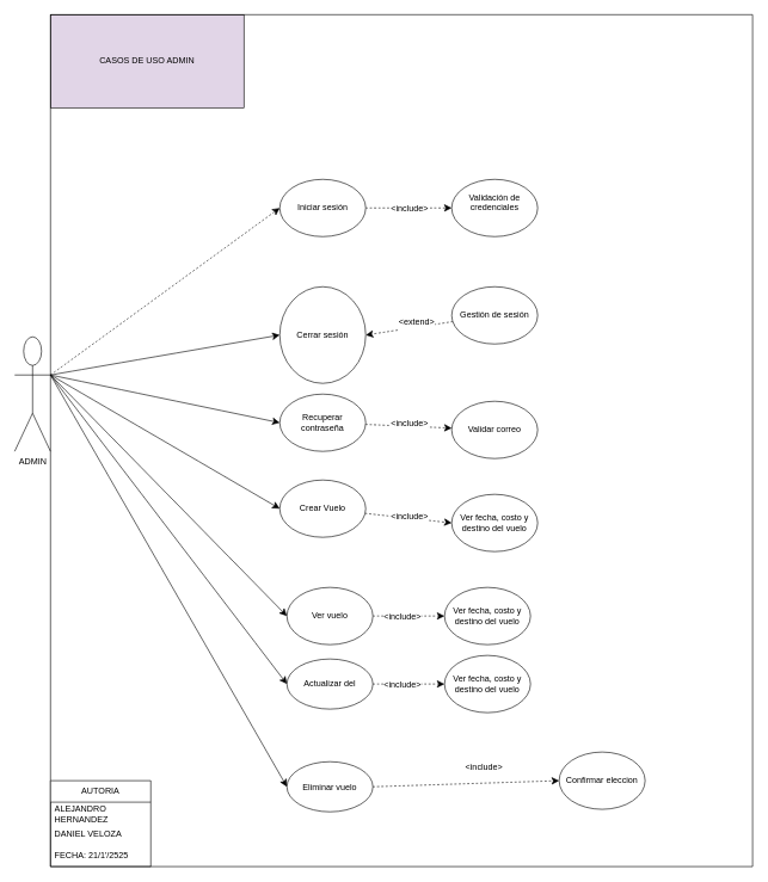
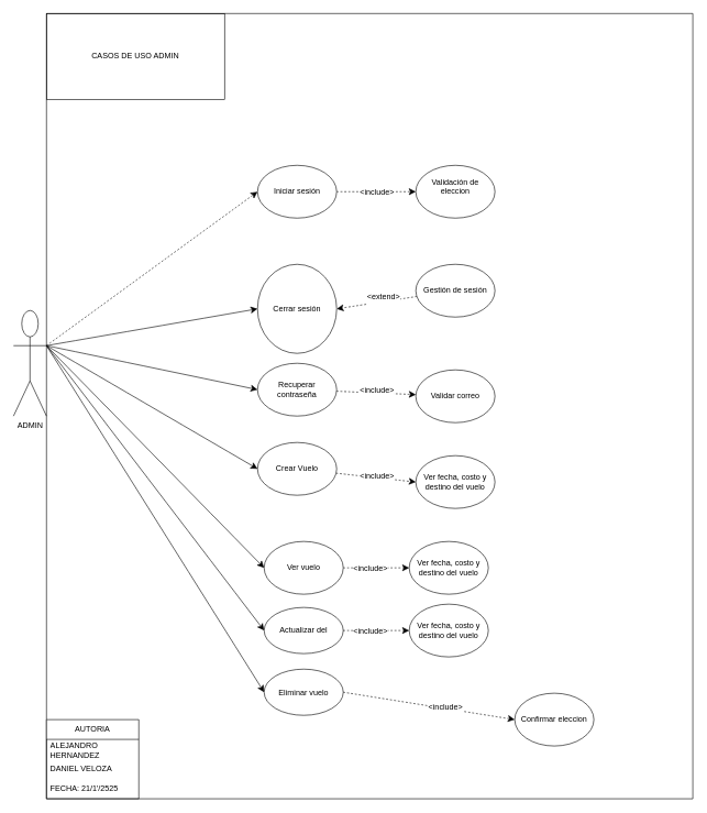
  <mxCell id="0" />
  <mxCell id="1" parent="0" />
  <mxCell id="2" value="ADMIN" style="shape=umlActor;verticalLabelPosition=bottom;verticalAlign=top;html=1;outlineConnect=0;movable=1;resizable=1;rotatable=1;deletable=1;editable=1;locked=0;connectable=1;" parent="1" vertex="1"><mxGeometry x="20" y="470" width="50" height="160" as="geometry" /></mxCell>
  <mxCell id="3" value="" style="endArrow=classic;html=1;rounded=0;fontSize=12;startSize=8;endSize=8;curved=1;exitX=1;exitY=0.333;exitDx=0;exitDy=0;exitPerimeter=0;entryX=0;entryY=0.5;entryDx=0;entryDy=0;dashed=1;" parent="1" source="2" target="17" edge="1"><mxGeometry width="50" height="50" relative="1" as="geometry"><mxPoint x="310" y="760" as="sourcePoint" /><mxPoint x="360" y="710" as="targetPoint" /></mxGeometry></mxCell>
  <mxCell id="4" value="" style="endArrow=classic;html=1;rounded=0;fontSize=12;startSize=8;endSize=8;curved=1;entryX=0;entryY=0.5;entryDx=0;entryDy=0;exitX=1;exitY=0.333;exitDx=0;exitDy=0;exitPerimeter=0;" parent="1" source="2" target="18" edge="1"><mxGeometry width="50" height="50" relative="1" as="geometry"><mxPoint x="80" y="520" as="sourcePoint" /><mxPoint x="200" y="490" as="targetPoint" /></mxGeometry></mxCell>
  <mxCell id="5" value="" style="endArrow=classic;html=1;rounded=0;fontSize=12;startSize=8;endSize=8;curved=1;entryX=0;entryY=0.5;entryDx=0;entryDy=0;exitX=1;exitY=0.333;exitDx=0;exitDy=0;exitPerimeter=0;" parent="1" source="2" target="20" edge="1"><mxGeometry width="50" height="50" relative="1" as="geometry"><mxPoint x="80" y="530" as="sourcePoint" /><mxPoint x="300" y="520" as="targetPoint" /></mxGeometry></mxCell>
  <mxCell id="6" value="" style="endArrow=classic;html=1;rounded=0;fontSize=12;startSize=8;endSize=8;curved=1;exitX=1;exitY=0.333;exitDx=0;exitDy=0;exitPerimeter=0;entryX=0;entryY=0.5;entryDx=0;entryDy=0;" parent="1" source="2" target="26" edge="1"><mxGeometry width="50" height="50" relative="1" as="geometry"><mxPoint x="310" y="1590" as="sourcePoint" /><mxPoint x="360" y="1540" as="targetPoint" /></mxGeometry></mxCell>
  <mxCell id="7" value="" style="endArrow=classic;html=1;rounded=0;fontSize=12;startSize=8;endSize=8;curved=1;entryX=0;entryY=0.5;entryDx=0;entryDy=0;exitX=1;exitY=0.333;exitDx=0;exitDy=0;exitPerimeter=0;" parent="1" source="2" target="29" edge="1"><mxGeometry width="50" height="50" relative="1" as="geometry"><mxPoint x="30" y="1570" as="sourcePoint" /><mxPoint x="290" y="2147" as="targetPoint" /></mxGeometry></mxCell>
- <mxCell id="8" value="CASOS DE USO ADMIN" style="rounded=0;whiteSpace=wrap;html=1;fillColor=#e1d5e7;" parent="1" vertex="1"><mxGeometry x="70" y="20" width="270" height="130" as="geometry" /></mxCell>
+ <mxCell id="8" value="CASOS DE USO ADMIN" style="rounded=0;whiteSpace=wrap;html=1;" parent="1" vertex="1"><mxGeometry x="70" y="20" width="270" height="130" as="geometry" /></mxCell>
  <mxCell id="9" value="" style="endArrow=classic;html=1;rounded=0;fontSize=12;startSize=8;endSize=8;curved=1;entryX=0;entryY=0.5;entryDx=0;entryDy=0;exitX=1;exitY=0.333;exitDx=0;exitDy=0;exitPerimeter=0;" parent="1" source="2" target="35" edge="1"><mxGeometry width="50" height="50" relative="1" as="geometry"><mxPoint x="80" y="533" as="sourcePoint" /><mxPoint x="410" y="1010" as="targetPoint" /></mxGeometry></mxCell>
  <mxCell id="10" value="" style="endArrow=classic;html=1;rounded=0;fontSize=12;startSize=8;endSize=8;curved=1;entryX=0;entryY=0.5;entryDx=0;entryDy=0;exitX=1;exitY=0.333;exitDx=0;exitDy=0;exitPerimeter=0;" parent="1" source="2" target="36" edge="1"><mxGeometry width="50" height="50" relative="1" as="geometry"><mxPoint x="80" y="533" as="sourcePoint" /><mxPoint x="410" y="1105" as="targetPoint" /></mxGeometry></mxCell>
  <mxCell id="11" value="" style="swimlane;startSize=0;" parent="1" vertex="1"><mxGeometry x="70" y="20" width="980" height="1190" as="geometry" /></mxCell>
  <mxCell id="12" value="AUTORIA" style="swimlane;fontStyle=0;childLayout=stackLayout;horizontal=1;startSize=30;horizontalStack=0;resizeParent=1;resizeParentMax=0;resizeLast=0;collapsible=1;marginBottom=0;whiteSpace=wrap;html=1;" parent="11" vertex="1"><mxGeometry y="1070" width="140" height="120" as="geometry" /></mxCell>
  <mxCell id="13" value="ALEJANDRO HERNANDEZ" style="text;strokeColor=none;fillColor=none;align=left;verticalAlign=middle;spacingLeft=4;spacingRight=4;overflow=hidden;points=[[0,0.5],[1,0.5]];portConstraint=eastwest;rotatable=0;whiteSpace=wrap;html=1;" parent="12" vertex="1"><mxGeometry y="30" width="140" height="30" as="geometry" /></mxCell>
  <mxCell id="14" value="DANIEL VELOZA" style="text;strokeColor=none;fillColor=none;align=left;verticalAlign=middle;spacingLeft=4;spacingRight=4;overflow=hidden;points=[[0,0.5],[1,0.5]];portConstraint=eastwest;rotatable=0;whiteSpace=wrap;html=1;" parent="12" vertex="1"><mxGeometry y="60" width="140" height="30" as="geometry" /></mxCell>
  <mxCell id="15" value="FECHA: 21/1'/2525" style="text;strokeColor=none;fillColor=none;align=left;verticalAlign=middle;spacingLeft=4;spacingRight=4;overflow=hidden;points=[[0,0.5],[1,0.5]];portConstraint=eastwest;rotatable=0;whiteSpace=wrap;html=1;" parent="12" vertex="1"><mxGeometry y="90" width="140" height="30" as="geometry" /></mxCell>
  <mxCell id="16" style="edgeStyle=none;curved=1;rounded=0;orthogonalLoop=1;jettySize=auto;html=1;fontSize=12;startSize=8;endSize=8;dashed=1;" parent="11" source="17" target="21" edge="1"><mxGeometry relative="1" as="geometry" /></mxCell>
  <mxCell id="17" value="Iniciar sesión" style="ellipse;whiteSpace=wrap;html=1;" parent="11" vertex="1"><mxGeometry x="320" y="230" width="120" height="80" as="geometry" /></mxCell>
  <mxCell id="18" value="Cerrar sesión" style="ellipse;whiteSpace=wrap;html=1;" parent="11" vertex="1"><mxGeometry x="320" y="380" width="120" height="135" as="geometry" /></mxCell>
  <mxCell id="19" style="edgeStyle=none;curved=1;rounded=0;orthogonalLoop=1;jettySize=auto;html=1;fontSize=12;startSize=8;endSize=8;dashed=1;" parent="11" source="20" target="24" edge="1"><mxGeometry relative="1" as="geometry" /></mxCell>
  <mxCell id="20" value="Recuperar contraseña" style="ellipse;whiteSpace=wrap;html=1;" parent="11" vertex="1"><mxGeometry x="320" y="530" width="120" height="80" as="geometry" /></mxCell>
- <mxCell id="21" value="&lt;div&gt;Validación de credenciales&lt;/div&gt;&lt;div&gt;&lt;br&gt;&lt;/div&gt;" style="ellipse;whiteSpace=wrap;html=1;" parent="11" vertex="1"><mxGeometry x="560" y="230" width="120" height="80" as="geometry" /></mxCell>
+ <mxCell id="21" value="&lt;div&gt;Validación de eleccion&lt;/div&gt;&lt;div&gt;&lt;br&gt;&lt;/div&gt;" style="ellipse;whiteSpace=wrap;html=1;" parent="11" vertex="1"><mxGeometry x="560" y="230" width="120" height="80" as="geometry" /></mxCell>
  <mxCell id="22" value="&#10;&lt;span style=&quot;color: rgb(0, 0, 0); font-family: Helvetica; font-size: 12px; font-style: normal; font-variant-ligatures: normal; font-variant-caps: normal; font-weight: 400; letter-spacing: normal; orphans: 2; text-align: center; text-indent: 0px; text-transform: none; widows: 2; word-spacing: 0px; -webkit-text-stroke-width: 0px; white-space: nowrap; background-color: rgb(255, 255, 255); text-decoration-thickness: initial; text-decoration-style: initial; text-decoration-color: initial; display: inline !important; float: none;&quot;&gt;&amp;lt;extend&amp;gt;&lt;/span&gt;&#10;&#10;" style="edgeStyle=none;curved=1;rounded=0;orthogonalLoop=1;jettySize=auto;html=1;entryX=1;entryY=0.5;entryDx=0;entryDy=0;fontSize=12;startSize=8;endSize=8;dashed=1;" parent="11" source="23" target="18" edge="1"><mxGeometry x="-0.167" relative="1" as="geometry"><mxPoint as="offset" /></mxGeometry></mxCell>
  <mxCell id="23" value="Gestión de sesión" style="ellipse;whiteSpace=wrap;html=1;" parent="11" vertex="1"><mxGeometry x="560" y="380" width="120" height="80" as="geometry" /></mxCell>
  <mxCell id="24" value="Validar correo" style="ellipse;whiteSpace=wrap;html=1;" parent="11" vertex="1"><mxGeometry x="560" y="540" width="120" height="80" as="geometry" /></mxCell>
  <mxCell id="25" style="edgeStyle=none;curved=1;rounded=0;orthogonalLoop=1;jettySize=auto;html=1;entryX=0;entryY=0.5;entryDx=0;entryDy=0;fontSize=12;startSize=8;endSize=8;dashed=1;" parent="11" source="26" target="27" edge="1"><mxGeometry relative="1" as="geometry" /></mxCell>
  <mxCell id="26" value="Crear Vuelo" style="ellipse;whiteSpace=wrap;html=1;" parent="11" vertex="1"><mxGeometry x="320" y="650" width="120" height="80" as="geometry" /></mxCell>
  <mxCell id="27" value="Ver fecha, costo y destino del vuelo" style="ellipse;whiteSpace=wrap;html=1;" parent="11" vertex="1"><mxGeometry x="560" y="670" width="120" height="80" as="geometry" /></mxCell>
  <mxCell id="28" style="edgeStyle=none;curved=1;rounded=0;orthogonalLoop=1;jettySize=auto;html=1;entryX=0;entryY=0.5;entryDx=0;entryDy=0;fontSize=12;startSize=8;endSize=8;dashed=1;" parent="11" source="29" target="30" edge="1"><mxGeometry relative="1" as="geometry" /></mxCell>
  <mxCell id="29" value="Ver vuelo" style="ellipse;whiteSpace=wrap;html=1;" parent="11" vertex="1"><mxGeometry x="330" y="800" width="120" height="80" as="geometry" /></mxCell>
  <mxCell id="30" value="Ver fecha, costo y destino del vuelo" style="ellipse;whiteSpace=wrap;html=1;" parent="11" vertex="1"><mxGeometry x="550" y="800" width="120" height="80" as="geometry" /></mxCell>
  <mxCell id="31" value="&amp;lt;include&amp;gt;" style="edgeLabel;html=1;align=center;verticalAlign=middle;resizable=0;points=[];fontSize=12;" parent="11" vertex="1" connectable="0"><mxGeometry x="500" y="270" as="geometry" /></mxCell>
  <mxCell id="32" value="&amp;lt;include&amp;gt;" style="edgeLabel;html=1;align=center;verticalAlign=middle;resizable=0;points=[];fontSize=12;" parent="11" vertex="1" connectable="0"><mxGeometry x="500" y="570" as="geometry" /></mxCell>
  <mxCell id="33" value="&amp;lt;include&amp;gt;" style="edgeLabel;html=1;align=center;verticalAlign=middle;resizable=0;points=[];fontSize=12;" parent="11" vertex="1" connectable="0"><mxGeometry x="500" y="700" as="geometry" /></mxCell>
  <mxCell id="34" value="&amp;lt;include&amp;gt;" style="edgeLabel;html=1;align=center;verticalAlign=middle;resizable=0;points=[];fontSize=12;" parent="11" vertex="1" connectable="0"><mxGeometry x="490" y="840" as="geometry" /></mxCell>
  <mxCell id="35" value="Actualizar del" style="ellipse;whiteSpace=wrap;html=1;" parent="11" vertex="1"><mxGeometry x="330" y="900" width="120" height="70" as="geometry" /></mxCell>
- <mxCell id="36" value="Eliminar vuelo" style="ellipse;whiteSpace=wrap;html=1;" parent="11" vertex="1"><mxGeometry x="330" y="1043.5" width="120" height="70" as="geometry" /></mxCell>
+ <mxCell id="36" value="Eliminar vuelo" style="ellipse;whiteSpace=wrap;html=1;" parent="11" vertex="1"><mxGeometry x="330" y="993.5" width="120" height="70" as="geometry" /></mxCell>
  <mxCell id="37" style="edgeStyle=none;curved=1;rounded=0;orthogonalLoop=1;jettySize=auto;html=1;entryX=0;entryY=0.5;entryDx=0;entryDy=0;fontSize=12;startSize=8;endSize=8;dashed=1;exitX=1;exitY=0.5;exitDx=0;exitDy=0;" parent="11" source="35" target="38" edge="1"><mxGeometry relative="1" as="geometry"><mxPoint x="450" y="935" as="sourcePoint" /></mxGeometry></mxCell>
  <mxCell id="38" value="Ver fecha, costo y destino del vuelo" style="ellipse;whiteSpace=wrap;html=1;" parent="11" vertex="1"><mxGeometry x="550" y="895" width="120" height="80" as="geometry" /></mxCell>
  <mxCell id="39" value="&amp;lt;include&amp;gt;" style="edgeLabel;html=1;align=center;verticalAlign=middle;resizable=0;points=[];fontSize=12;" parent="11" vertex="1" connectable="0"><mxGeometry x="490" y="935" as="geometry" /></mxCell>
  <mxCell id="40" style="edgeStyle=none;curved=1;rounded=0;orthogonalLoop=1;jettySize=auto;html=1;entryX=0;entryY=0.5;entryDx=0;entryDy=0;fontSize=12;startSize=8;endSize=8;dashed=1;exitX=1;exitY=0.5;exitDx=0;exitDy=0;" parent="11" source="36" target="41" edge="1"><mxGeometry relative="1" as="geometry"><mxPoint x="450" y="1120" as="sourcePoint" /></mxGeometry></mxCell>
  <mxCell id="41" value="Confirmar eleccion" style="ellipse;whiteSpace=wrap;html=1;" parent="11" vertex="1"><mxGeometry x="710" y="1030" width="120" height="80" as="geometry" /></mxCell>
  <mxCell id="42" value="&amp;lt;include&amp;gt;" style="edgeLabel;html=1;align=center;verticalAlign=middle;resizable=0;points=[];fontSize=12;" parent="11" vertex="1" connectable="0"><mxGeometry x="580" y="1060" as="geometry"><mxPoint x="24" y="-9" as="offset" /></mxGeometry></mxCell>
